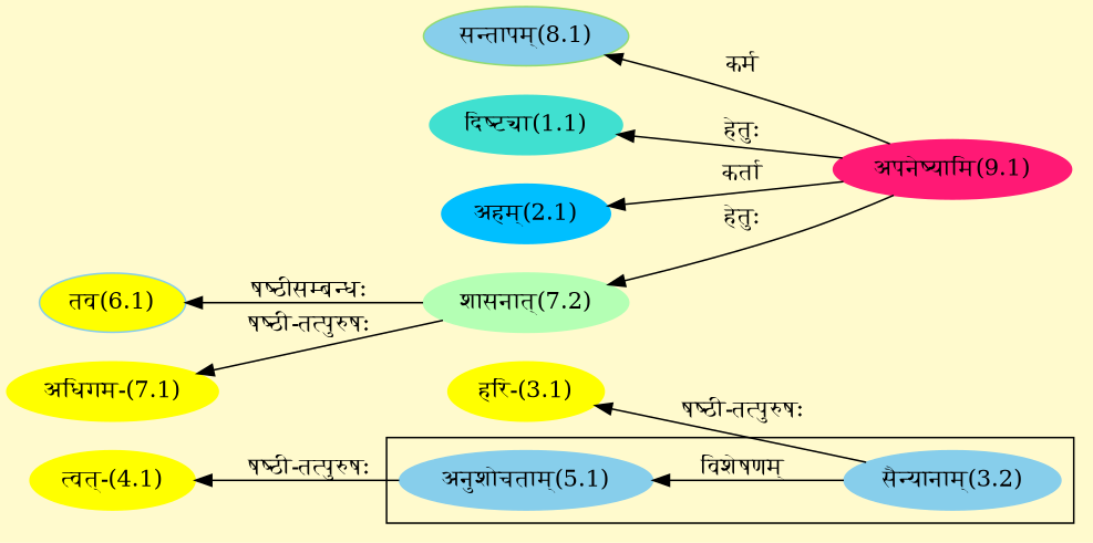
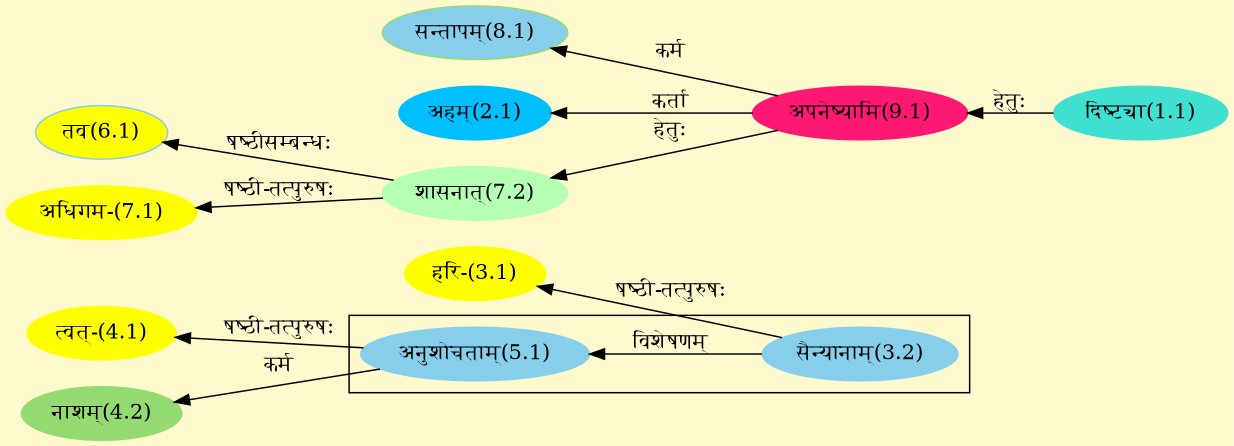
  digraph {
    bgcolor=lemonchiffon1
    compound=true
    rankdir=LR
    node [color="#87CEEB" style=filled]
    edge [dir=back]
    n1 [label="अनुशोचताम्(5.1)"]
    n2 [label="सैन्यानाम्(3.2)"]
    n3 [color="#93DB70" fillcolor="#87CEEB" label="सन्तापम्(8.1)"]
    n4 [color="#FF1975" label="अपनेष्यामि(9.1)"]
    n5 [color="#40E0D0" label="दिष्ट्या(1.1)"]
    n6 [color="#00BFFF" label="अहम्(2.1)"]
    n7 [color="#FFFF00" label="हरि-(3.1)"]
    n8 [color="#FFFF00" label="त्वत्-(4.1)"]
+   n9 [color="#93DB70" label="नाशम्(4.2)"]
    n10 [fillcolor="#FFFF00" label="तव(6.1)"]
    n11 [color="#B4FFB4" label="शासनात्(7.2)"]
    n12 [color="#FFFF00" label="अधिगम-(7.1)"]
    subgraph cluster_1 {
      n1
      n2
    }
    n1 -> n2 [label="विशेषणम्"]
    n3 -> n4 [label="कर्म"]
-   n5 -> n4 [label="हेतुः"]
+   n4 -> n5 [label="हेतुः"]
    n6 -> n4 [label="कर्ता"]
    n7 -> n2 [label="षष्ठी-तत्पुरुषः"]
    n8 -> n1 [label="षष्ठी-तत्पुरुषः"]
+   n9 -> n1 [label="कर्म"]
    n10 -> n11 [label="षष्ठीसम्बन्धः"]
    n11 -> n4 [label="हेतुः"]
    n12 -> n11 [label="षष्ठी-तत्पुरुषः"]
  }
